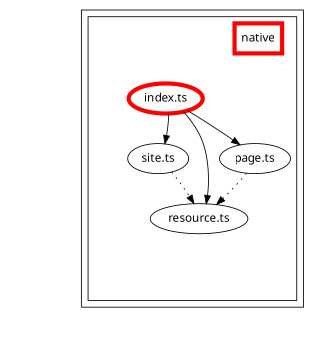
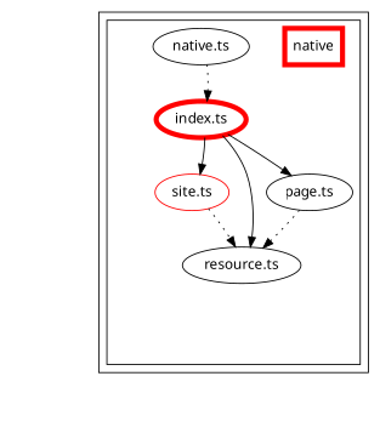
  digraph {
    compound=true
    fontname="Noto Sans"
    node [fontname="Noto Sans"]
    edge [fontname="Noto Sans" style=invis]
    n1 [label="page.ts"]
    exit_src [style=invis]
    n3 [label="resource.ts"]
-   n4 [label="site.ts"]
+   n4 [label="site.ts" color="#ff0000"]
    n5 [color="#ff0000" label="index.ts" penwidth=5]
    n6 [color="#ff0000" label=native penwidth=5 shape=rectangle]
+   n7 [label="native.ts"]
    "dependency-graph-[object Object]" [style=invis]
    subgraph cluster_1 {
      color="#000000"
      subgraph cluster_2 {
        color="#000000"
        n1
        exit_src
        n3
        n4
        n5
        n6
+       n7
      }
    }
    n1 -> exit_src
    n1 -> n3
    n1 -> n3 [color=black style=dotted]
    exit_src -> exit_src
    exit_src -> exit_src
    exit_src -> exit_src
    exit_src -> exit_src
    exit_src -> exit_src
    exit_src -> "dependency-graph-[object Object]"
    n3 -> exit_src
    n4 -> exit_src
    n4 -> n3
    n4 -> n3 [color=black style=dotted]
    n5 -> n1
    n5 -> n1 [color=black style=solid]
    n5 -> exit_src
    n5 -> n3
    n5 -> n3 [color=black style=solid]
    n5 -> n4
    n5 -> n4 [color=black style=solid]
+   n7 -> exit_src
+   n7 -> n5
+   n7 -> n5 [color=black style=dotted]
  }
